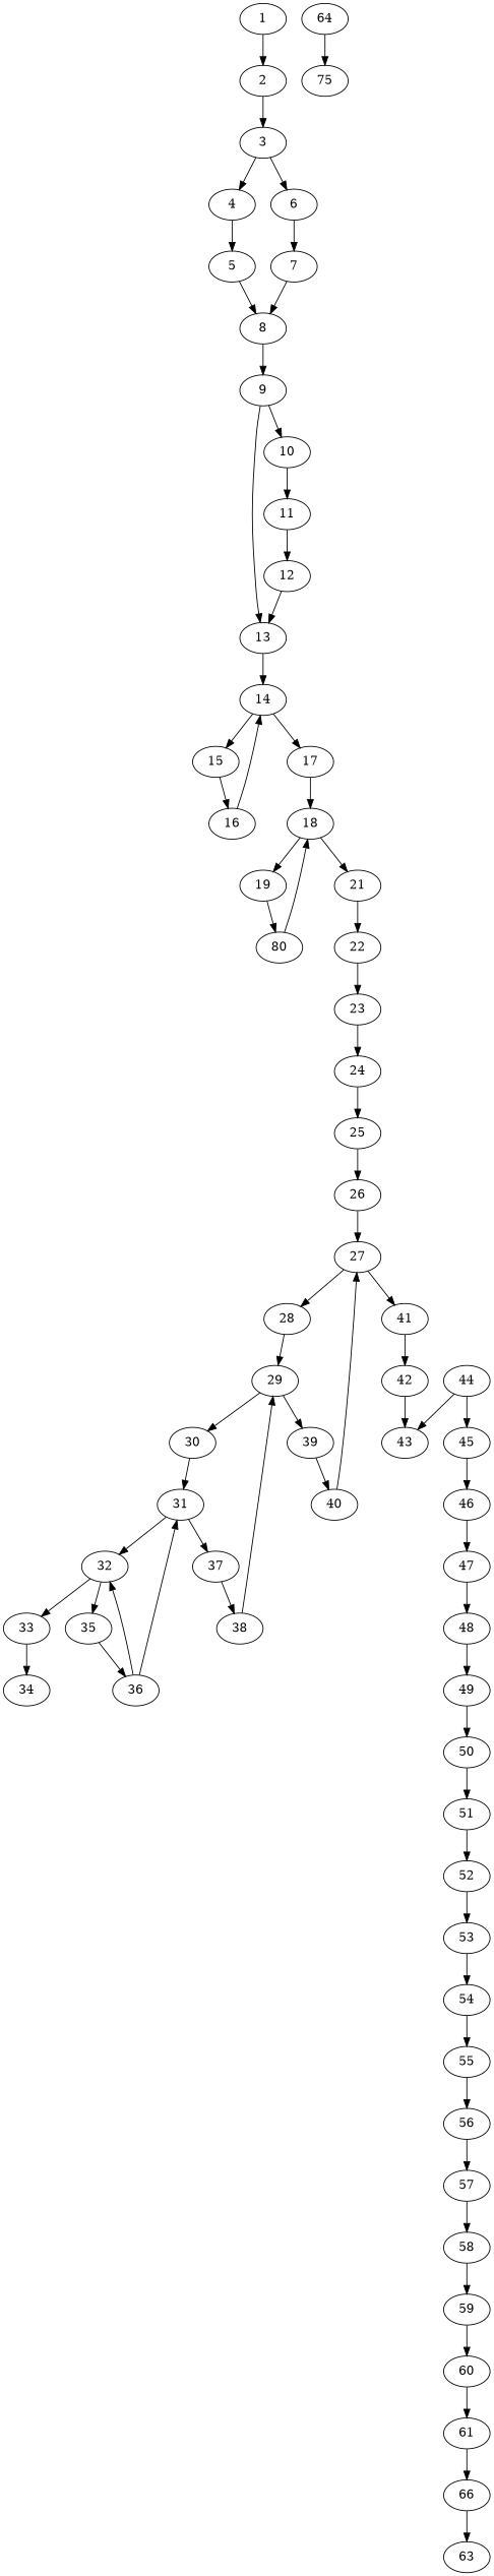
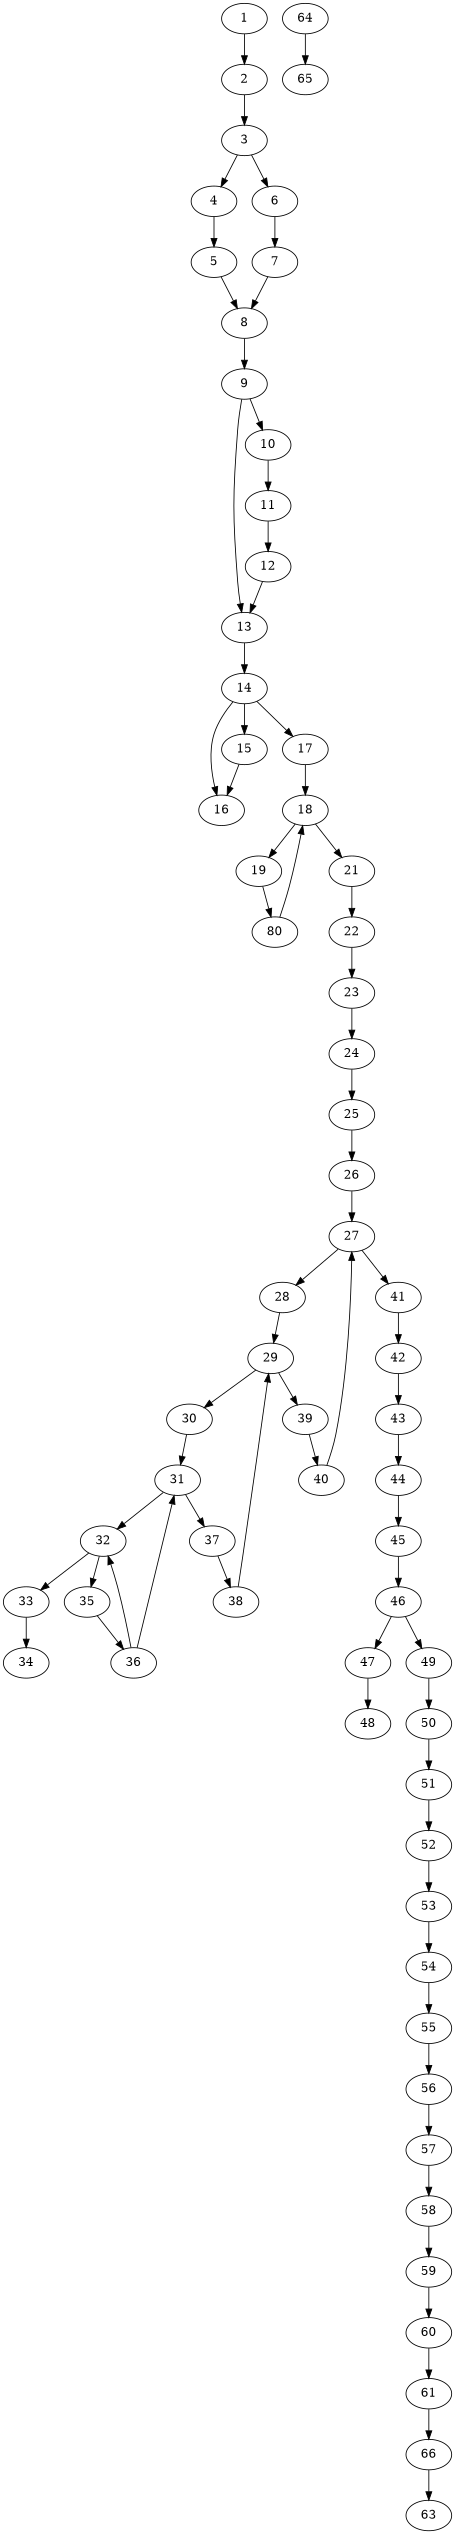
  digraph {
    1
    2
    3
    4
    6
    5
    7
    8
    9
    10
    13
    11
    14
    12
    15
    17
    16
    18
    19
    21
    n21 [label=80]
    22
    23
    24
    25
    26
    27
    28
    41
    29
    42
    30
    39
    43
    31
    40
    32
    37
    33
    35
    38
    34
    36
    44
    45
    46
    47
    48
    49
    50
    51
    52
    53
    54
    55
    56
    57
    58
    59
    60
    61
    n62 [label=66]
    63
    64
-   65 [label=75]
+   65
    1 -> 2
    2 -> 3
    3 -> 4
    3 -> 6
    4 -> 5
    6 -> 7
    5 -> 8
    7 -> 8
    8 -> 9
    9 -> 10
    9 -> 13
    10 -> 11
    13 -> 14
    11 -> 12
    14 -> 15
    14 -> 17
    12 -> 13
    15 -> 16
    17 -> 18
-   16 -> 14
+   14 -> 16
    18 -> 19
    18 -> 21
    19 -> n21
    21 -> 22
    n21 -> 18
    22 -> 23
    23 -> 24
    24 -> 25
    25 -> 26
    26 -> 27
    27 -> 28
    27 -> 41
    28 -> 29
    41 -> 42
    29 -> 30
    29 -> 39
    42 -> 43
    30 -> 31
    39 -> 40
-   44 -> 43
+   43 -> 44
    31 -> 32
    31 -> 37
    40 -> 27
    32 -> 33
    32 -> 35
    37 -> 38
    33 -> 34
    35 -> 36
    38 -> 29
    36 -> 31
    36 -> 32
    44 -> 45
    45 -> 46
    46 -> 47
    47 -> 48
-   48 -> 49
+   46 -> 49
    49 -> 50
    50 -> 51
    51 -> 52
    52 -> 53
    53 -> 54
    54 -> 55
    55 -> 56
    56 -> 57
    57 -> 58
    58 -> 59
    59 -> 60
    60 -> 61
    61 -> n62
    n62 -> 63
    64 -> 65
  }
